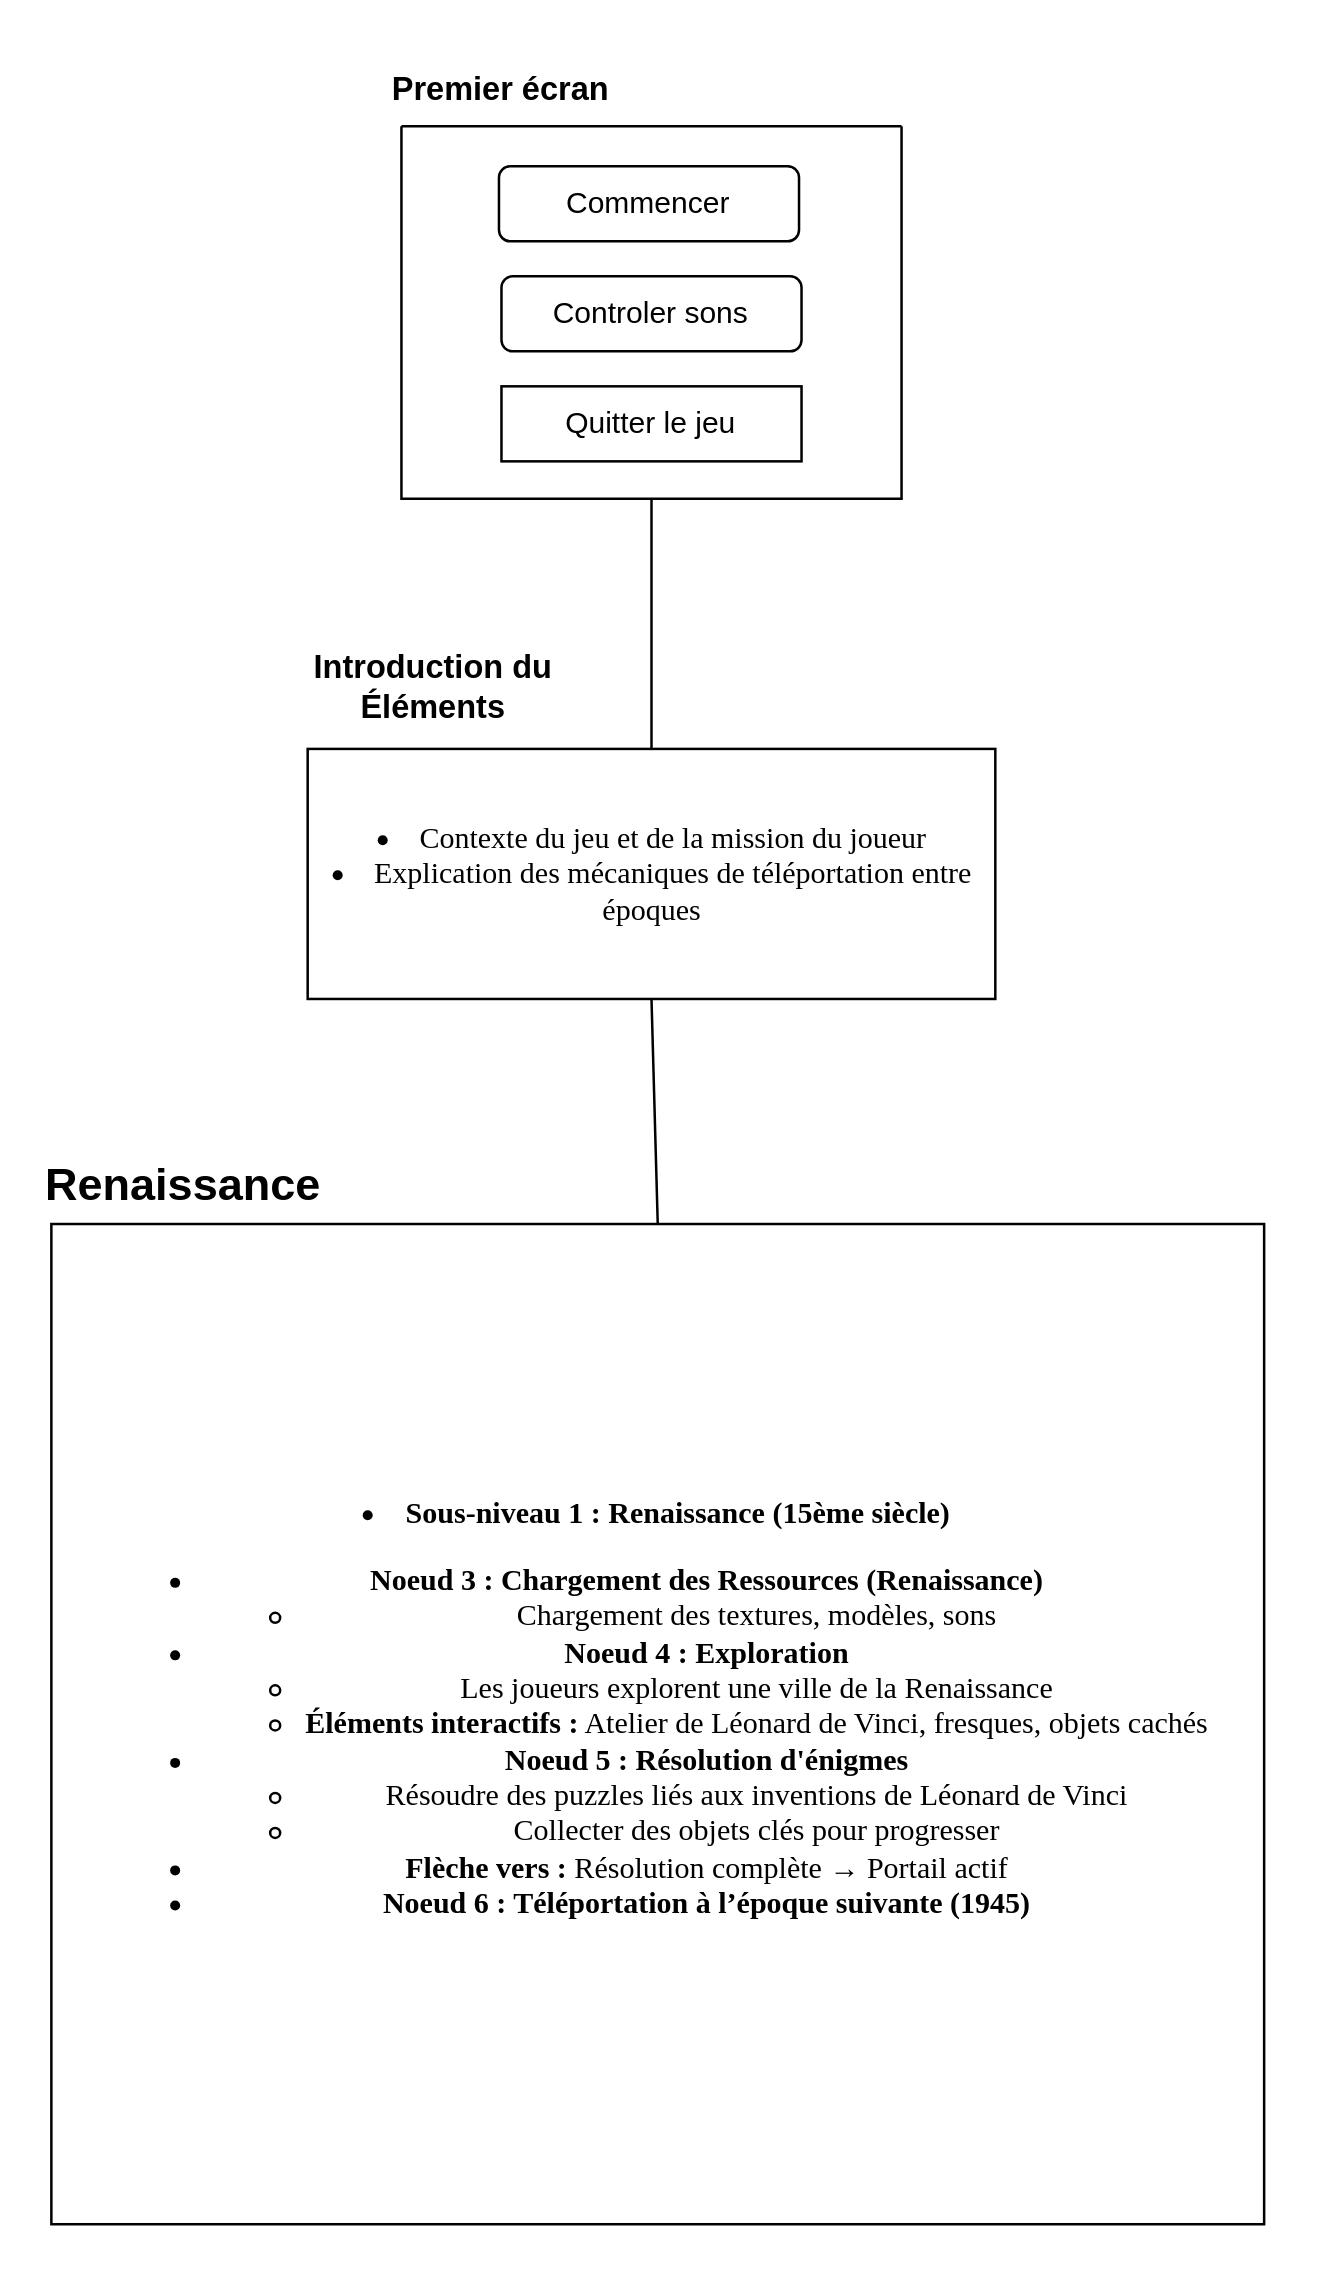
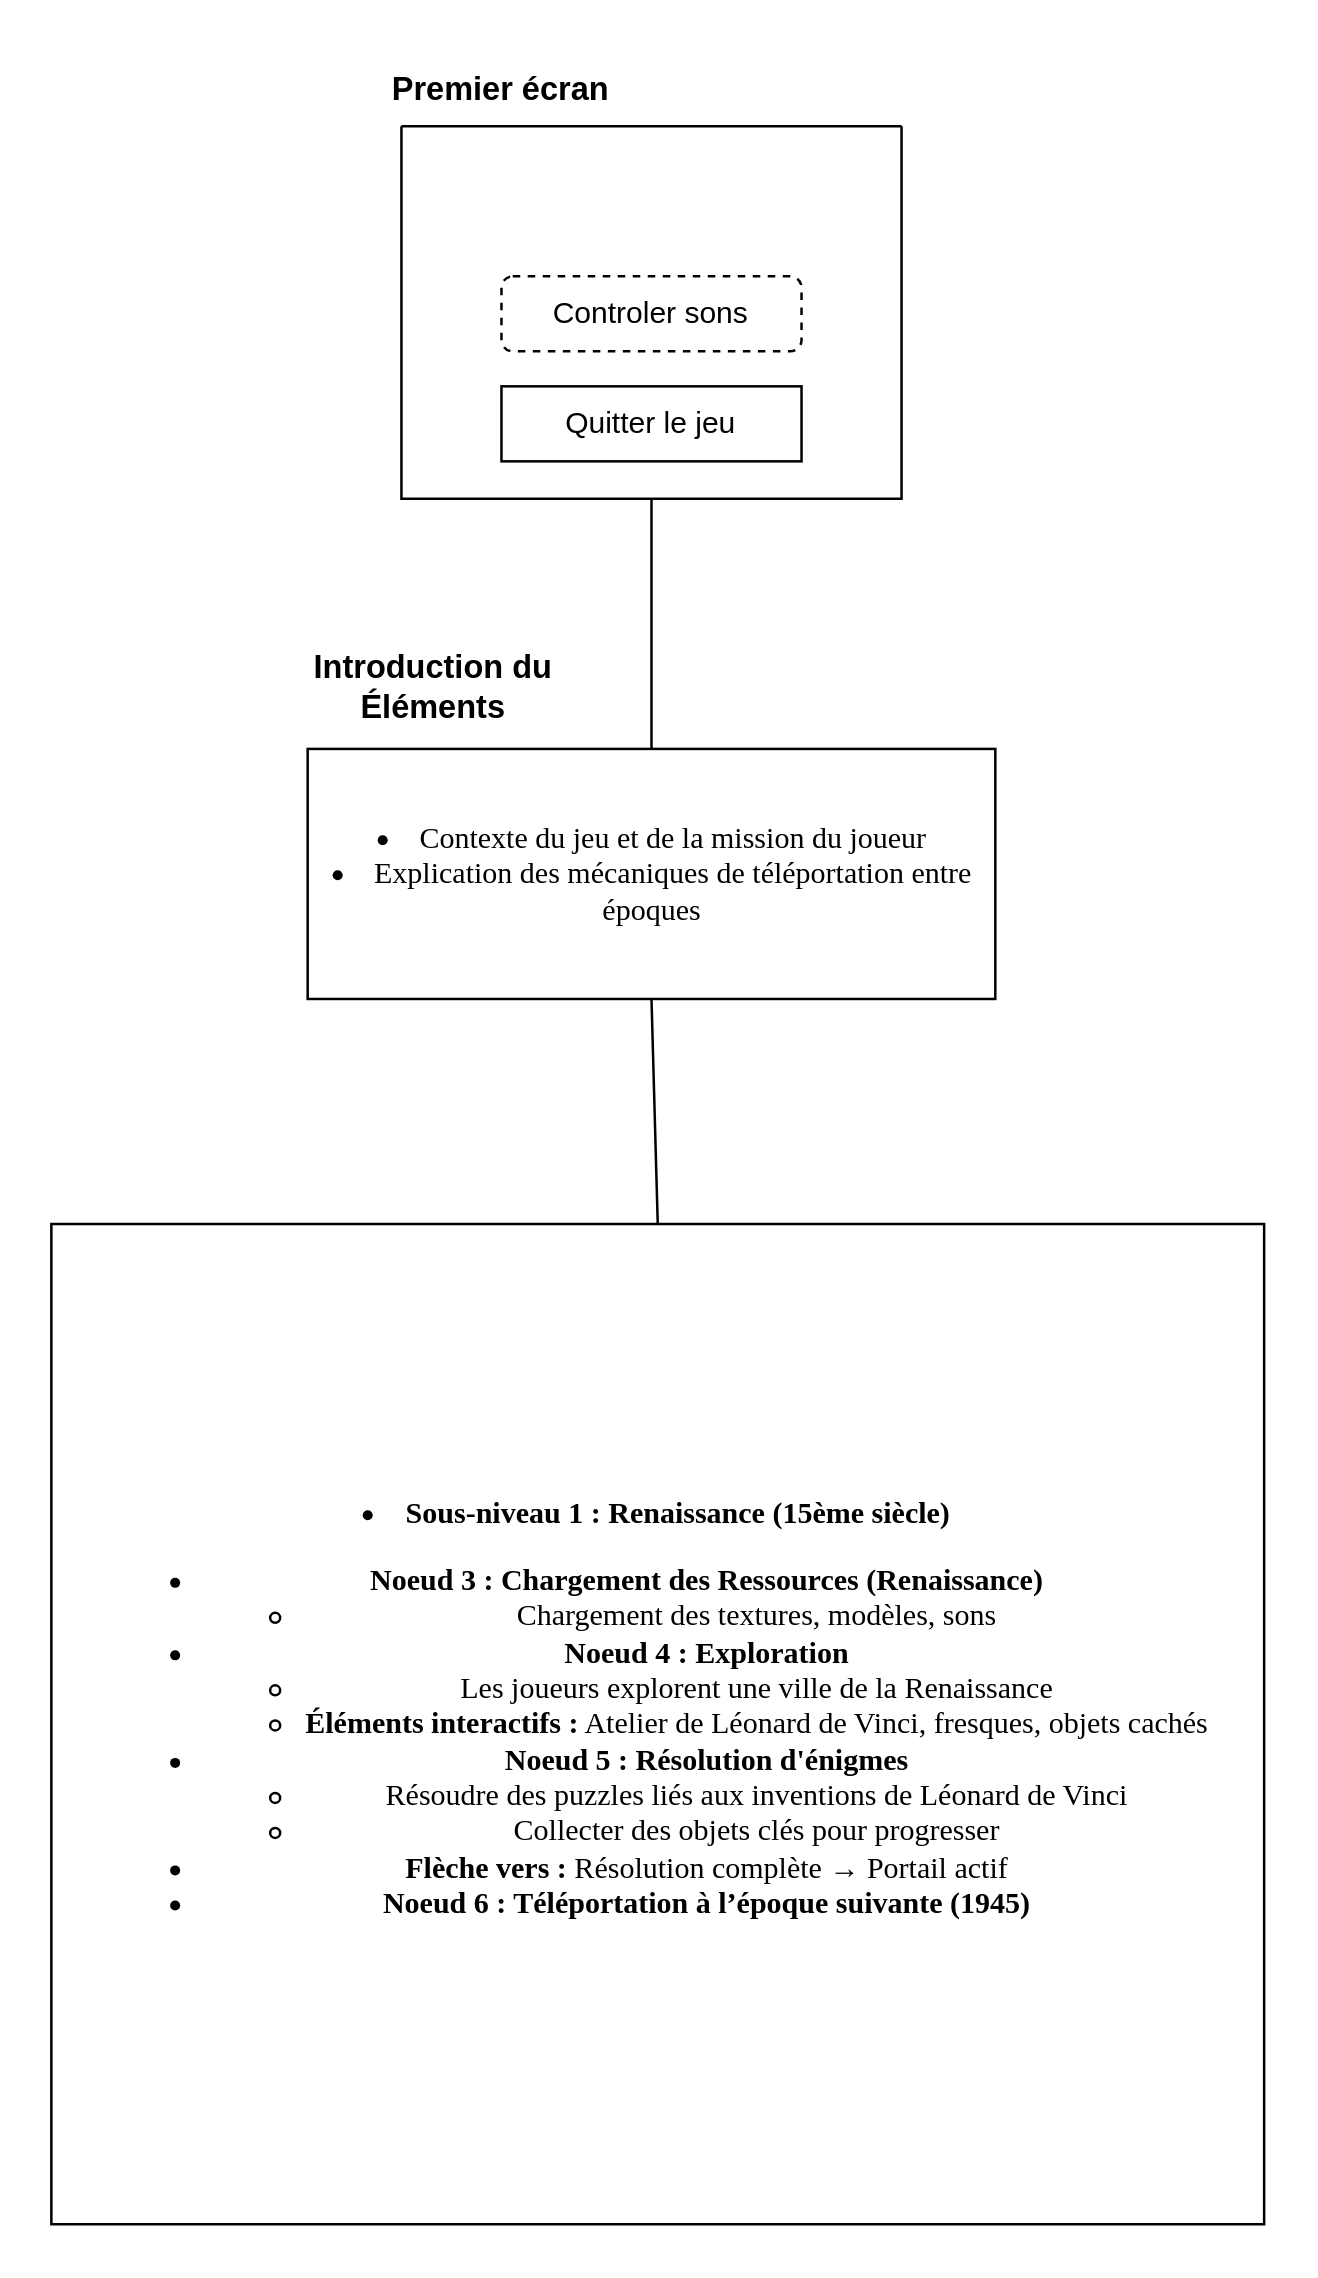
  <mxCell id="0" />
  <mxCell id="1" parent="0" />
  <mxCell id="2" style="edgeStyle=none;html=1;exitX=0.5;exitY=1;exitDx=0;exitDy=0;endArrow=none;endFill=0;entryX=0.5;entryY=0;entryDx=0;entryDy=0;" parent="1" source="3" target="10" edge="1"><mxGeometry relative="1" as="geometry"><mxPoint x="260" y="289" as="targetPoint" /></mxGeometry></mxCell>
  <mxCell id="3" value="" style="swimlane;startSize=0;" parent="1" vertex="1"><mxGeometry x="160" y="50" width="200" height="149" as="geometry" /></mxCell>
- <mxCell id="4" value="Commencer" style="rounded=1;whiteSpace=wrap;html=1;" parent="3" vertex="1"><mxGeometry x="39" y="16" width="120" height="30" as="geometry" /></mxCell>
- <mxCell id="5" value="Controler sons" style="rounded=1;whiteSpace=wrap;html=1;" parent="3" vertex="1"><mxGeometry x="40" y="60" width="120" height="30" as="geometry" /></mxCell>
+ <mxCell id="5" value="Controler sons" style="rounded=1;whiteSpace=wrap;html=1;dashed=1;" parent="3" vertex="1"><mxGeometry x="40" y="60" width="120" height="30" as="geometry" /></mxCell>
  <mxCell id="6" value="Quitter le jeu" style="whiteSpace=wrap;html=1;rounded=0;" parent="3" vertex="1"><mxGeometry x="40" y="104" width="120" height="30" as="geometry" /></mxCell>
  <mxCell id="7" value="Premier écran" style="text;html=1;strokeColor=none;fillColor=none;align=center;verticalAlign=middle;whiteSpace=wrap;rounded=0;fontSize=13;fontStyle=1" parent="1" vertex="1"><mxGeometry x="150" y="20" width="100" height="30" as="geometry" /></mxCell>
  <mxCell id="8" value="&lt;font style=&quot;font-size: 13px;&quot;&gt;&lt;b&gt; Introduction du Éléments&lt;/b&gt;&lt;/font&gt;" style="text;html=1;strokeColor=none;fillColor=none;align=center;verticalAlign=middle;whiteSpace=wrap;rounded=0;strokeWidth=1;" parent="1" vertex="1"><mxGeometry x="122.5" y="259" width="100" height="30" as="geometry" /></mxCell>
  <mxCell id="9" style="edgeStyle=none;html=1;exitX=0.5;exitY=1;exitDx=0;exitDy=0;entryX=0.5;entryY=0;entryDx=0;entryDy=0;fontFamily=Verdana;fontSize=12;endArrow=none;endFill=0;" parent="1" source="10" target="11" edge="1"><mxGeometry relative="1" as="geometry" /></mxCell>
  <mxCell id="10" value="&lt;li style=&quot;font-size: 12px;&quot;&gt;&lt;font style=&quot;font-size: 12px;&quot;&gt;Contexte du jeu et de la mission du joueur&lt;/font&gt;&lt;/li&gt;&lt;li style=&quot;font-size: 12px;&quot;&gt;&lt;font style=&quot;font-size: 12px;&quot;&gt;Explication des mécaniques de téléportation entre époques&lt;/font&gt;&lt;/li&gt;" style="rounded=0;whiteSpace=wrap;html=1;strokeWidth=1;fontFamily=Verdana;fontSize=13;" parent="1" vertex="1"><mxGeometry x="122.5" y="299" width="275" height="100" as="geometry" /></mxCell>
  <mxCell id="11" value="&lt;li&gt;&lt;strong&gt;Sous-niveau 1 : Renaissance (15ème siècle)&lt;/strong&gt;&lt;ul&gt;&lt;li&gt;&lt;strong&gt;Noeud 3 : Chargement des Ressources (Renaissance)&lt;/strong&gt;&lt;ul&gt;&lt;li&gt;Chargement des textures, modèles, sons&lt;/li&gt;&lt;/ul&gt;&lt;/li&gt;&lt;li&gt;&lt;strong&gt;Noeud 4 : Exploration&lt;/strong&gt;&lt;ul&gt;&lt;li&gt;Les joueurs explorent une ville de la Renaissance&lt;/li&gt;&lt;li&gt;&lt;strong&gt;Éléments interactifs :&lt;/strong&gt; Atelier de Léonard de Vinci, fresques, objets cachés&lt;/li&gt;&lt;/ul&gt;&lt;/li&gt;&lt;li&gt;&lt;strong&gt;Noeud 5 : Résolution d'énigmes&lt;/strong&gt;&lt;ul&gt;&lt;li&gt;Résoudre des puzzles liés aux inventions de Léonard de Vinci&lt;/li&gt;&lt;li&gt;Collecter des objets clés pour progresser&lt;/li&gt;&lt;/ul&gt;&lt;/li&gt;&lt;li&gt;&lt;strong&gt;Flèche vers :&lt;/strong&gt; Résolution complète → Portail actif&lt;/li&gt;&lt;li&gt;&lt;strong&gt;Noeud 6 : Téléportation à l’époque suivante (1945)&lt;/strong&gt;&lt;/li&gt;&lt;/ul&gt;&lt;/li&gt;" style="rounded=0;whiteSpace=wrap;html=1;strokeWidth=1;fontFamily=Verdana;fontSize=12;" parent="1" vertex="1"><mxGeometry x="20" y="489" width="485" height="400" as="geometry" /></mxCell>
- <mxCell id="12" value="&lt;font style=&quot;font-size: 18px;&quot;&gt;&lt;b style=&quot;font-size: 18px;&quot;&gt; Renaissance&lt;/b&gt;&lt;/font&gt;" style="text;html=1;strokeColor=none;fillColor=none;align=center;verticalAlign=middle;whiteSpace=wrap;rounded=0;strokeWidth=1;fontSize=18;" parent="1" vertex="1"><mxGeometry x="22.5" y="459" width="100" height="30" as="geometry" /></mxCell>
